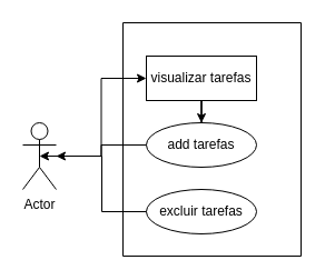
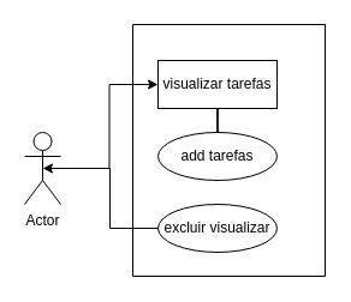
  <mxCell id="0" />
  <mxCell id="1" parent="0" />
  <mxCell id="2" style="edgeStyle=orthogonalEdgeStyle;rounded=0;orthogonalLoop=1;jettySize=auto;html=1;entryX=0;entryY=0.5;entryDx=0;entryDy=0;" edge="1" parent="1" source="3" target="6"><mxGeometry relative="1" as="geometry" /></mxCell>
  <mxCell id="3" value="Actor" style="shape=umlActor;verticalLabelPosition=bottom;verticalAlign=top;html=1;outlineConnect=0;" vertex="1" parent="1"><mxGeometry x="20" y="110" width="30" height="60" as="geometry" /></mxCell>
  <mxCell id="4" value="" style="swimlane;startSize=0;" vertex="1" parent="1"><mxGeometry x="110" y="20" width="160" height="210" as="geometry" /></mxCell>
- <mxCell id="5" value="" style="edgeStyle=orthogonalEdgeStyle;rounded=0;orthogonalLoop=1;jettySize=auto;html=1;" edge="1" parent="4" source="6" target="7"><mxGeometry relative="1" as="geometry" /></mxCell>
+ <mxCell id="5" value="" style="edgeStyle=orthogonalEdgeStyle;rounded=0;orthogonalLoop=1;jettySize=auto;html=1;endArrow=none;" edge="1" parent="4" source="6" target="7"><mxGeometry relative="1" as="geometry" /></mxCell>
  <mxCell id="6" value="visualizar tarefas" style="whiteSpace=wrap;html=1;rounded=0;" vertex="1" parent="4"><mxGeometry x="21" y="30" width="99" height="40" as="geometry" /></mxCell>
  <mxCell id="7" value="add tarefas" style="ellipse;whiteSpace=wrap;html=1;" vertex="1" parent="4"><mxGeometry x="21" y="90" width="99" height="40" as="geometry" /></mxCell>
- <mxCell id="8" value="excluir tarefas" style="ellipse;whiteSpace=wrap;html=1;" vertex="1" parent="4"><mxGeometry x="21" y="150" width="99" height="40" as="geometry" /></mxCell>
- <mxCell id="9" style="edgeStyle=orthogonalEdgeStyle;rounded=0;orthogonalLoop=1;jettySize=auto;html=1;exitX=0;exitY=0.5;exitDx=0;exitDy=0;" edge="1" parent="1" source="7" target="3"><mxGeometry relative="1" as="geometry" /></mxCell>
+ <mxCell id="8" value="excluir visualizar" style="ellipse;whiteSpace=wrap;html=1;" vertex="1" parent="4"><mxGeometry x="21" y="150" width="99" height="40" as="geometry" /></mxCell>
  <mxCell id="10" style="edgeStyle=orthogonalEdgeStyle;rounded=0;orthogonalLoop=1;jettySize=auto;html=1;exitX=0;exitY=0.5;exitDx=0;exitDy=0;entryX=0.5;entryY=0.5;entryDx=0;entryDy=0;entryPerimeter=0;" edge="1" parent="1" source="8" target="3"><mxGeometry relative="1" as="geometry"><Array as="points"><mxPoint x="91" y="190" /><mxPoint x="91" y="140" /></Array></mxGeometry></mxCell>
